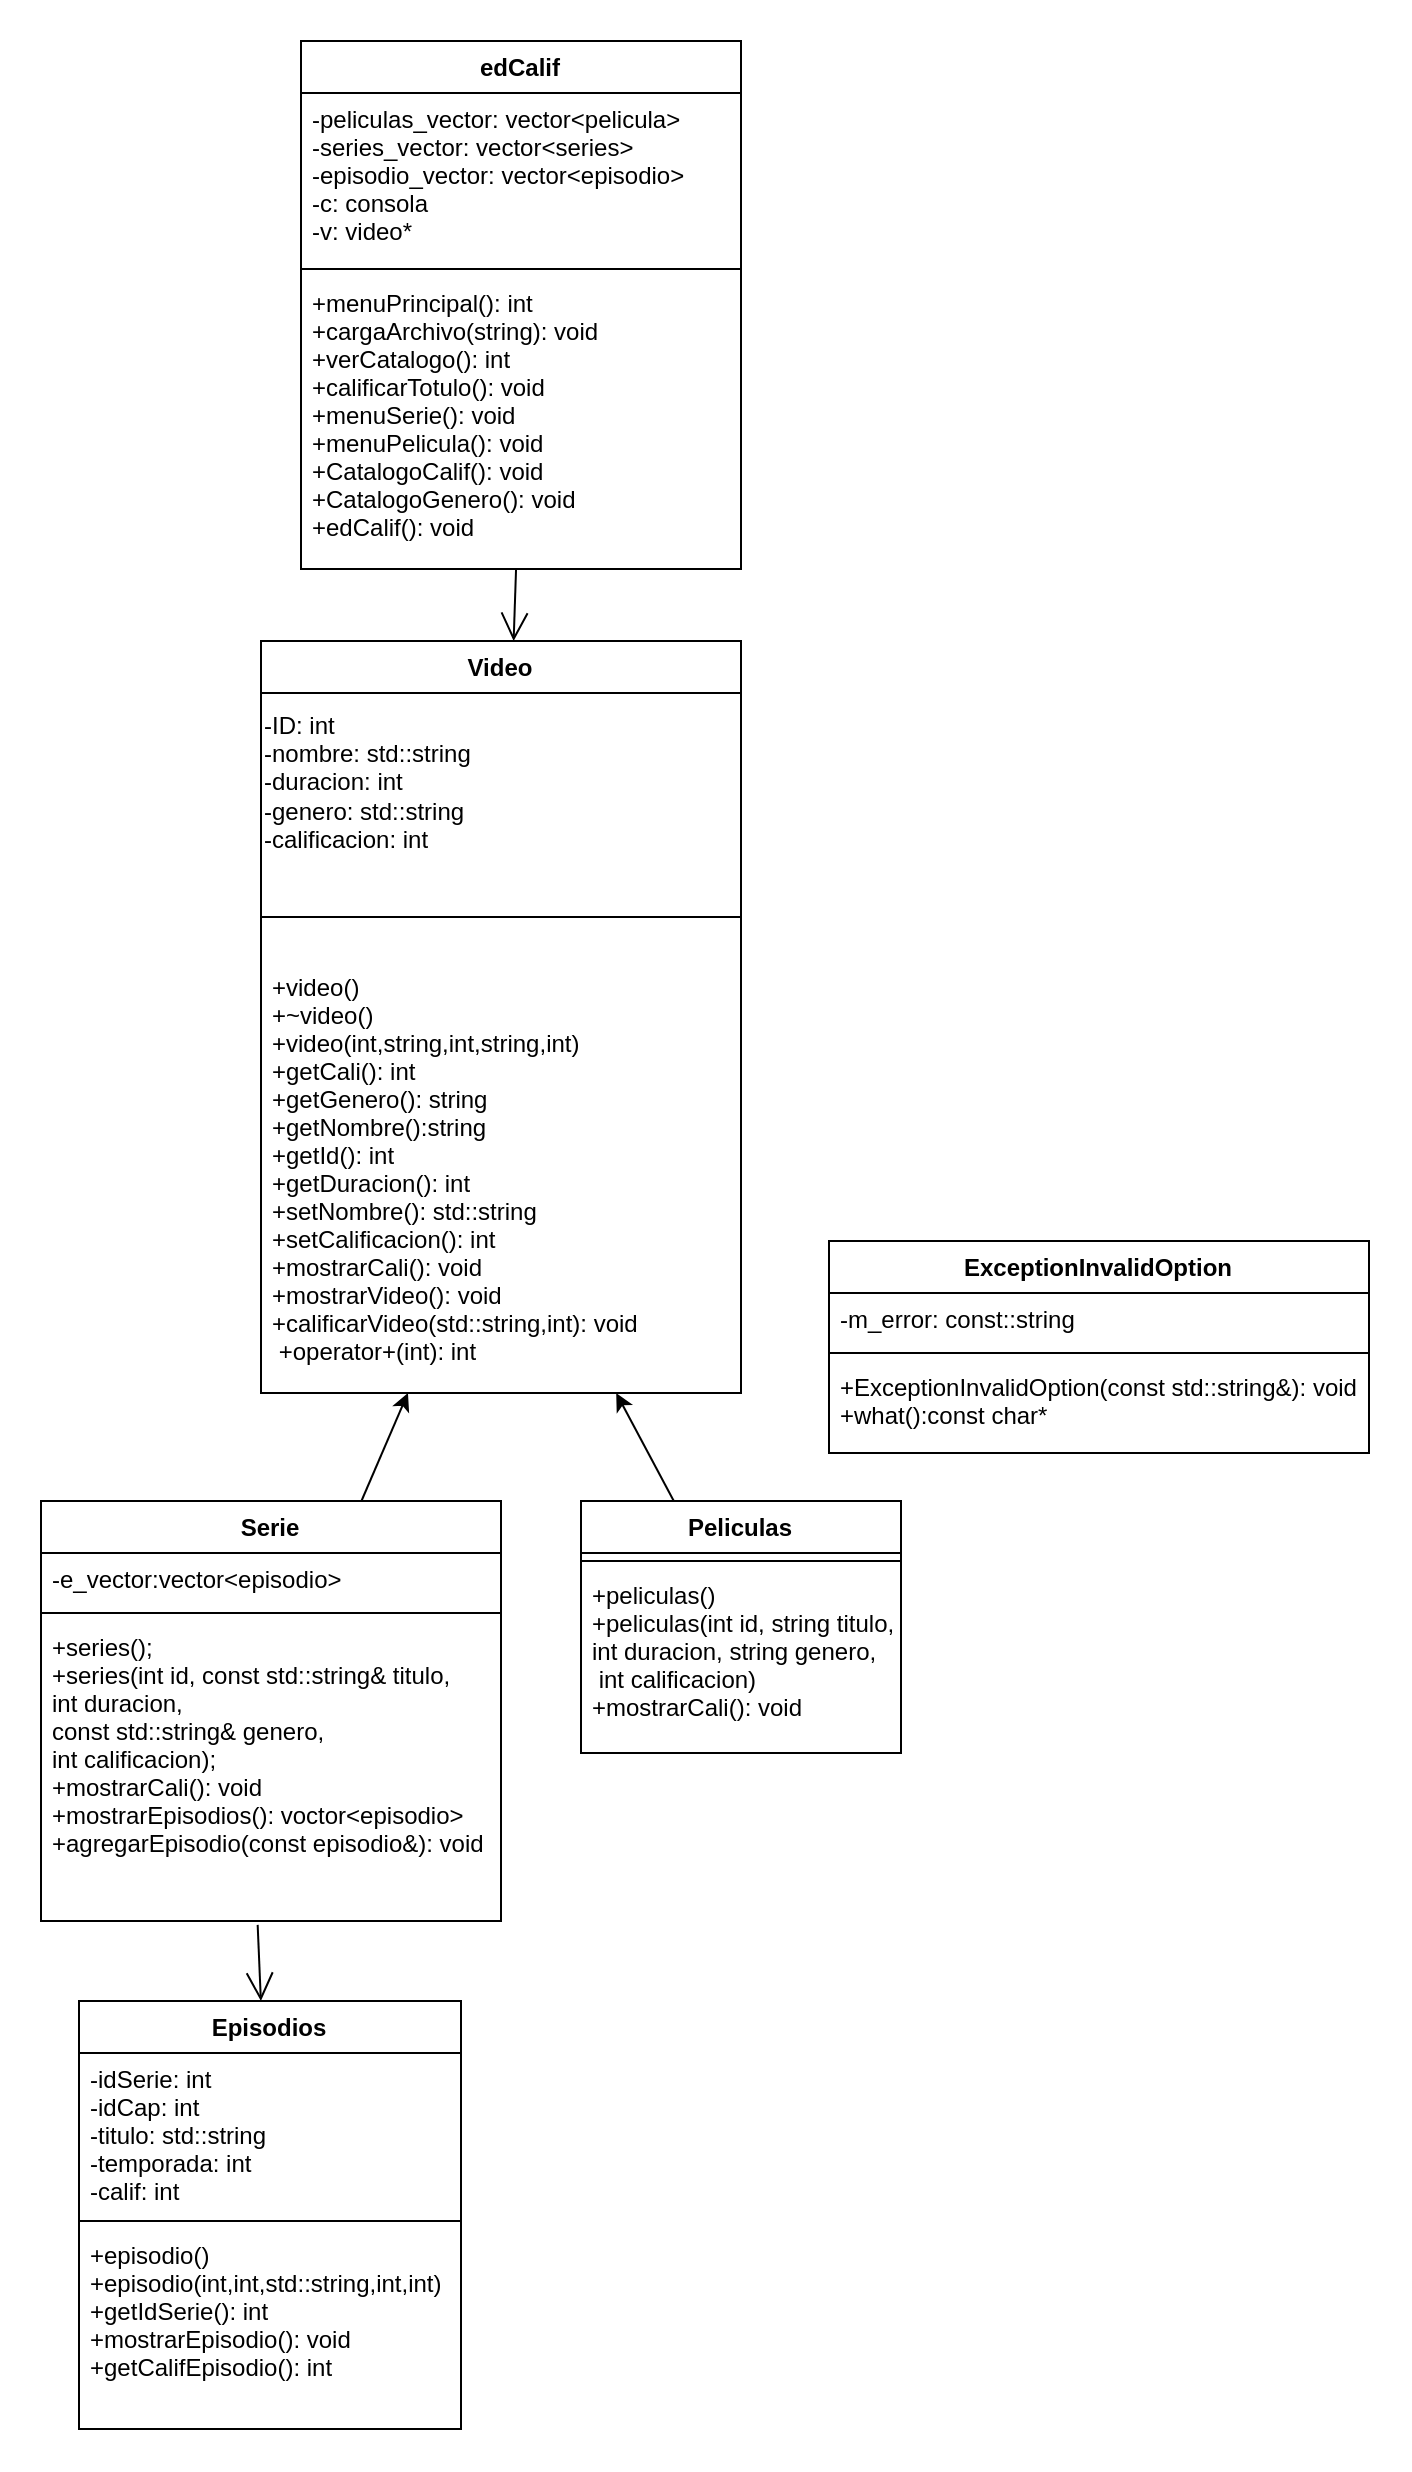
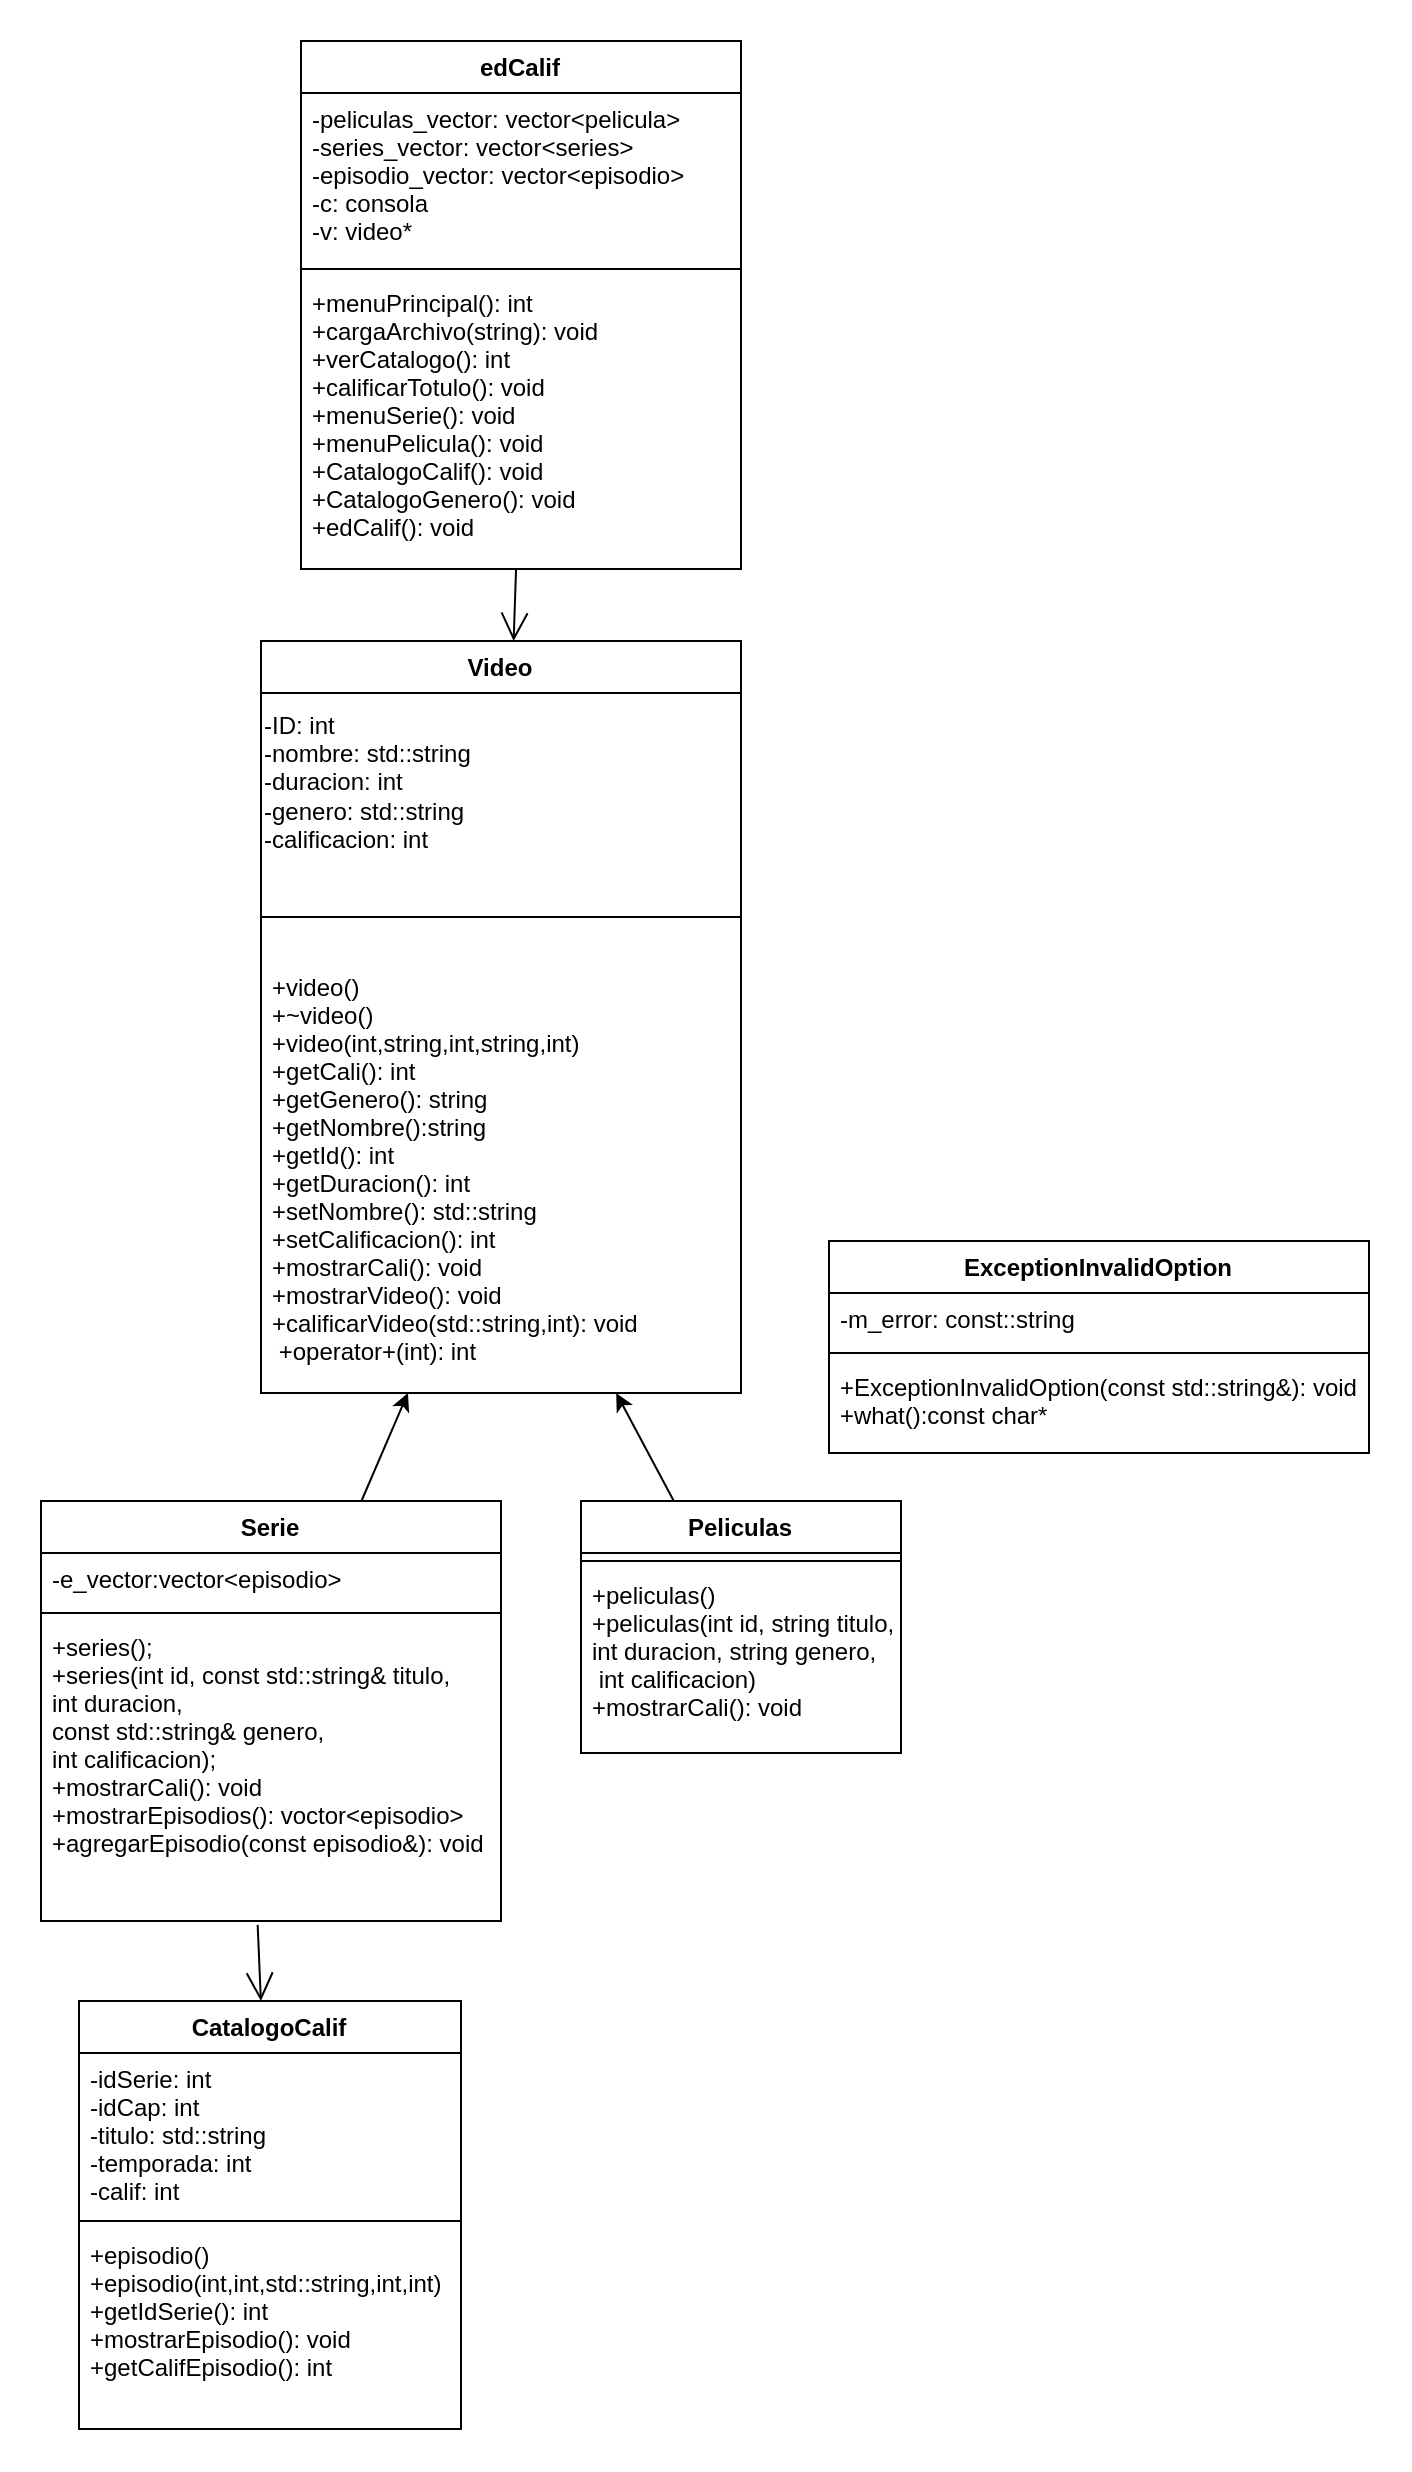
  <mxCell id="0" />
  <mxCell id="1" parent="0" />
  <mxCell id="2" value="Video" style="swimlane;fontStyle=1;align=center;verticalAlign=top;childLayout=stackLayout;horizontal=1;startSize=26;horizontalStack=0;resizeParent=1;resizeParentMax=0;resizeLast=0;collapsible=1;marginBottom=0;" parent="1" vertex="1"><mxGeometry x="130" y="320" width="240" height="376" as="geometry" /></mxCell>
  <mxCell id="3" value="-ID: int&amp;nbsp; &amp;nbsp;&amp;nbsp;&lt;br&gt;-nombre: std::string&lt;br&gt;-duracion: int&lt;br&gt;-genero: std::string&lt;br&gt;-calificacion: int" style="text;html=1;align=left;verticalAlign=middle;resizable=0;points=[];autosize=1;strokeColor=none;fillColor=none;" parent="2" vertex="1"><mxGeometry y="26" width="240" height="90" as="geometry" /></mxCell>
  <mxCell id="4" value="" style="line;strokeWidth=1;fillColor=none;align=left;verticalAlign=middle;spacingTop=-1;spacingLeft=3;spacingRight=3;rotatable=0;labelPosition=right;points=[];portConstraint=eastwest;strokeColor=inherit;" parent="2" vertex="1"><mxGeometry y="116" width="240" height="44" as="geometry" /></mxCell>
  <mxCell id="5" value="+video()&#10;+~video()&#10;+video(int,string,int,string,int)&#10;+getCali(): int&#10;+getGenero(): string&#10;+getNombre():string&#10;+getId(): int&#10;+getDuracion(): int&#10;+setNombre(): std::string&#10;+setCalificacion(): int&#10;+mostrarCali(): void&#10;+mostrarVideo(): void&#10;+calificarVideo(std::string,int): void&#10; +operator+(int): int" style="text;strokeColor=none;fillColor=none;align=left;verticalAlign=top;spacingLeft=4;spacingRight=4;overflow=hidden;rotatable=0;points=[[0,0.5],[1,0.5]];portConstraint=eastwest;" parent="2" vertex="1"><mxGeometry y="160" width="240" height="216" as="geometry" /></mxCell>
  <mxCell id="6" value="" style="edgeStyle=none;html=1;" edge="1" parent="1" source="7" target="5"><mxGeometry relative="1" as="geometry" /></mxCell>
  <mxCell id="7" value="Serie" style="swimlane;fontStyle=1;align=center;verticalAlign=top;childLayout=stackLayout;horizontal=1;startSize=26;horizontalStack=0;resizeParent=1;resizeParentMax=0;resizeLast=0;collapsible=1;marginBottom=0;" parent="1" vertex="1"><mxGeometry x="20" y="750" width="230" height="210" as="geometry" /></mxCell>
  <mxCell id="8" value="-e_vector:vector&lt;episodio&gt;" style="text;strokeColor=none;fillColor=none;align=left;verticalAlign=top;spacingLeft=4;spacingRight=4;overflow=hidden;rotatable=0;points=[[0,0.5],[1,0.5]];portConstraint=eastwest;" parent="7" vertex="1"><mxGeometry y="26" width="230" height="26" as="geometry" /></mxCell>
  <mxCell id="9" value="" style="line;strokeWidth=1;fillColor=none;align=left;verticalAlign=middle;spacingTop=-1;spacingLeft=3;spacingRight=3;rotatable=0;labelPosition=right;points=[];portConstraint=eastwest;strokeColor=inherit;" parent="7" vertex="1"><mxGeometry y="52" width="230" height="8" as="geometry" /></mxCell>
  <mxCell id="10" value="+series();&#10;+series(int id, const std::string&amp; titulo, &#10;int duracion, &#10;const std::string&amp; genero, &#10;int calificacion);&#10;+mostrarCali(): void&#10;+mostrarEpisodios(): voctor&lt;episodio&gt;&#10;+agregarEpisodio(const episodio&amp;): void" style="text;strokeColor=none;fillColor=none;align=left;verticalAlign=top;spacingLeft=4;spacingRight=4;overflow=hidden;rotatable=0;points=[[0,0.5],[1,0.5]];portConstraint=eastwest;" parent="7" vertex="1"><mxGeometry y="60" width="230" height="150" as="geometry" /></mxCell>
  <mxCell id="11" value="" style="edgeStyle=none;html=1;" edge="1" parent="1" source="12" target="5"><mxGeometry relative="1" as="geometry" /></mxCell>
  <mxCell id="12" value="Peliculas" style="swimlane;fontStyle=1;align=center;verticalAlign=top;childLayout=stackLayout;horizontal=1;startSize=26;horizontalStack=0;resizeParent=1;resizeParentMax=0;resizeLast=0;collapsible=1;marginBottom=0;" parent="1" vertex="1"><mxGeometry x="290" y="750" width="160" height="126" as="geometry" /></mxCell>
  <mxCell id="13" value="" style="line;strokeWidth=1;fillColor=none;align=left;verticalAlign=middle;spacingTop=-1;spacingLeft=3;spacingRight=3;rotatable=0;labelPosition=right;points=[];portConstraint=eastwest;strokeColor=inherit;" parent="12" vertex="1"><mxGeometry y="26" width="160" height="8" as="geometry" /></mxCell>
  <mxCell id="14" value="+peliculas()&#10;+peliculas(int id, string titulo, &#10;int duracion, string genero,&#10; int calificacion)&#10;+mostrarCali(): void" style="text;strokeColor=none;fillColor=none;align=left;verticalAlign=top;spacingLeft=4;spacingRight=4;overflow=hidden;rotatable=0;points=[[0,0.5],[1,0.5]];portConstraint=eastwest;" parent="12" vertex="1"><mxGeometry y="34" width="160" height="92" as="geometry" /></mxCell>
  <mxCell id="15" value="" style="endArrow=open;endFill=1;endSize=12;html=1;exitX=0.471;exitY=1.013;exitDx=0;exitDy=0;exitPerimeter=0;" parent="1" source="10" target="16" edge="1"><mxGeometry width="160" relative="1" as="geometry"><mxPoint x="190" y="1010" as="sourcePoint" /><mxPoint x="119" y="1020" as="targetPoint" /></mxGeometry></mxCell>
- <mxCell id="16" value="Episodios" style="swimlane;fontStyle=1;align=center;verticalAlign=top;childLayout=stackLayout;horizontal=1;startSize=26;horizontalStack=0;resizeParent=1;resizeParentMax=0;resizeLast=0;collapsible=1;marginBottom=0;" parent="1" vertex="1"><mxGeometry x="39" y="1000" width="191" height="214" as="geometry" /></mxCell>
+ <mxCell id="16" value="CatalogoCalif" style="swimlane;fontStyle=1;align=center;verticalAlign=top;childLayout=stackLayout;horizontal=1;startSize=26;horizontalStack=0;resizeParent=1;resizeParentMax=0;resizeLast=0;collapsible=1;marginBottom=0;" parent="1" vertex="1"><mxGeometry x="39" y="1000" width="191" height="214" as="geometry" /></mxCell>
  <mxCell id="17" value="-idSerie: int&#10;-idCap: int&#10;-titulo: std::string &#10;-temporada: int&#10;-calif: int" style="text;strokeColor=none;fillColor=none;align=left;verticalAlign=top;spacingLeft=4;spacingRight=4;overflow=hidden;rotatable=0;points=[[0,0.5],[1,0.5]];portConstraint=eastwest;" parent="16" vertex="1"><mxGeometry y="26" width="191" height="80" as="geometry" /></mxCell>
  <mxCell id="18" value="" style="line;strokeWidth=1;fillColor=none;align=left;verticalAlign=middle;spacingTop=-1;spacingLeft=3;spacingRight=3;rotatable=0;labelPosition=right;points=[];portConstraint=eastwest;strokeColor=inherit;" parent="16" vertex="1"><mxGeometry y="106" width="191" height="8" as="geometry" /></mxCell>
  <mxCell id="19" value="+episodio()&#10;+episodio(int,int,std::string,int,int)&#10;+getIdSerie(): int&#10;+mostrarEpisodio(): void&#10;+getCalifEpisodio(): int" style="text;strokeColor=none;fillColor=none;align=left;verticalAlign=top;spacingLeft=4;spacingRight=4;overflow=hidden;rotatable=0;points=[[0,0.5],[1,0.5]];portConstraint=eastwest;" parent="16" vertex="1"><mxGeometry y="114" width="191" height="100" as="geometry" /></mxCell>
  <mxCell id="20" value="ExceptionInvalidOption" style="swimlane;fontStyle=1;align=center;verticalAlign=top;childLayout=stackLayout;horizontal=1;startSize=26;horizontalStack=0;resizeParent=1;resizeParentMax=0;resizeLast=0;collapsible=1;marginBottom=0;" parent="1" vertex="1"><mxGeometry x="414" y="620" width="270" height="106" as="geometry" /></mxCell>
  <mxCell id="21" value="-m_error: const::string" style="text;strokeColor=none;fillColor=none;align=left;verticalAlign=top;spacingLeft=4;spacingRight=4;overflow=hidden;rotatable=0;points=[[0,0.5],[1,0.5]];portConstraint=eastwest;" parent="20" vertex="1"><mxGeometry y="26" width="270" height="26" as="geometry" /></mxCell>
  <mxCell id="22" value="" style="line;strokeWidth=1;fillColor=none;align=left;verticalAlign=middle;spacingTop=-1;spacingLeft=3;spacingRight=3;rotatable=0;labelPosition=right;points=[];portConstraint=eastwest;strokeColor=inherit;" parent="20" vertex="1"><mxGeometry y="52" width="270" height="8" as="geometry" /></mxCell>
  <mxCell id="23" value="+ExceptionInvalidOption(const std::string&amp;): void&#10;+what():const char*" style="text;strokeColor=none;fillColor=none;align=left;verticalAlign=top;spacingLeft=4;spacingRight=4;overflow=hidden;rotatable=0;points=[[0,0.5],[1,0.5]];portConstraint=eastwest;" parent="20" vertex="1"><mxGeometry y="60" width="270" height="46" as="geometry" /></mxCell>
  <mxCell id="24" value="edCalif" style="swimlane;fontStyle=1;align=center;verticalAlign=top;childLayout=stackLayout;horizontal=1;startSize=26;horizontalStack=0;resizeParent=1;resizeParentMax=0;resizeLast=0;collapsible=1;marginBottom=0;" parent="1" vertex="1"><mxGeometry x="150" y="20" width="220" height="264" as="geometry" /></mxCell>
  <mxCell id="25" value="-peliculas_vector: vector&lt;pelicula&gt;&#10;-series_vector: vector&lt;series&gt;&#10;-episodio_vector: vector&lt;episodio&gt;&#10;-c: consola&#10;-v: video*" style="text;strokeColor=none;fillColor=none;align=left;verticalAlign=top;spacingLeft=4;spacingRight=4;overflow=hidden;rotatable=0;points=[[0,0.5],[1,0.5]];portConstraint=eastwest;" parent="24" vertex="1"><mxGeometry y="26" width="220" height="84" as="geometry" /></mxCell>
  <mxCell id="26" value="" style="line;strokeWidth=1;fillColor=none;align=left;verticalAlign=middle;spacingTop=-1;spacingLeft=3;spacingRight=3;rotatable=0;labelPosition=right;points=[];portConstraint=eastwest;strokeColor=inherit;" parent="24" vertex="1"><mxGeometry y="110" width="220" height="8" as="geometry" /></mxCell>
  <mxCell id="27" value="+menuPrincipal(): int&#10;+cargaArchivo(string): void&#10;+verCatalogo(): int&#10;+calificarTotulo(): void&#10;+menuSerie(): void&#10;+menuPelicula(): void&#10;+CatalogoCalif(): void&#10;+CatalogoGenero(): void&#10;+edCalif(): void" style="text;strokeColor=none;fillColor=none;align=left;verticalAlign=top;spacingLeft=4;spacingRight=4;overflow=hidden;rotatable=0;points=[[0,0.5],[1,0.5]];portConstraint=eastwest;" parent="24" vertex="1"><mxGeometry y="118" width="220" height="146" as="geometry" /></mxCell>
  <mxCell id="28" value="" style="endArrow=open;endFill=1;endSize=12;html=1;entryX=0.5;entryY=0;entryDx=0;entryDy=0;" parent="1" source="27" edge="1"><mxGeometry width="160" relative="1" as="geometry"><mxPoint x="330" y="240" as="sourcePoint" /><mxPoint x="256.31" y="320" as="targetPoint" /></mxGeometry></mxCell>
